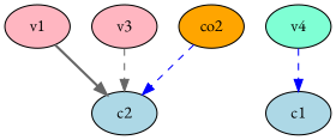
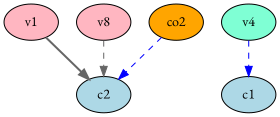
  strict digraph {
    fontname="EB Garamond"
    node [fillcolor=lightblue fontname="EB Garamond" style=filled]
    edge [color=gray40 fontname="EB Garamond" style=dashed weight=1]
    c2
    v1 [fillcolor=lightpink]
    n3 [fillcolor=aquamarine label=v4]
    c1
-   v3 [fillcolor=lightpink]
+   v3 [fillcolor=lightpink label=v8]
    co2 [fillcolor=orange]
    v1 -> c2 [style=bold]
    n3 -> c1 [color=blue]
    v3 -> c2
    co2 -> c2 [color=blue]
  }
